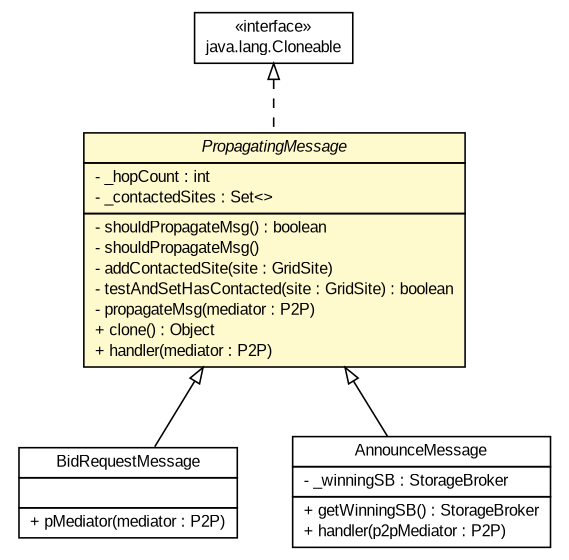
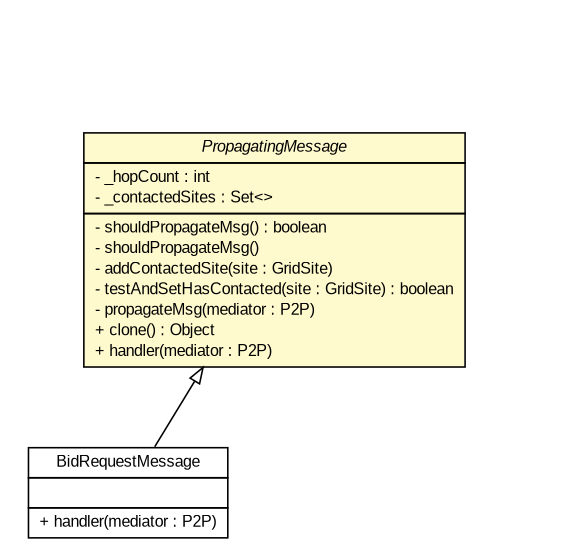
  digraph {
    nodesep=0.25
    ranksep=0.5
    node [fontcolor=black fontname=arial fontsize=10.0 shape=plaintext]
    edge [arrowtail=empty dir=back fontname=arial fontsize=10 headport=p labelfontname=arial labelfontsize=10 tailport=p]
    n1 [label=<<table title="org.edg.data.replication.optorsim.auctions.PropagatingMessage" border="0" cellborder="1" cellspacing="0" cellpadding="2" port="p" bgcolor="lemonChiffon" href="./PropagatingMessage.html"> 		<tr><td><table border="0" cellspacing="0" cellpadding="1"> <tr><td align="center" balign="center"><font face="arial italic"> PropagatingMessage </font></td></tr> 		</table></td></tr> 		<tr><td><table border="0" cellspacing="0" cellpadding="1"> <tr><td align="left" balign="left"> - _hopCount : int </td></tr> <tr><td align="left" balign="left"> - _contactedSites : Set&lt;&gt; </td></tr> 		</table></td></tr> 		<tr><td><table border="0" cellspacing="0" cellpadding="1"> <tr><td align="left" balign="left"> - shouldPropagateMsg() : boolean </td></tr> <tr><td align="left" balign="left"> - shouldPropagateMsg() </td></tr> <tr><td align="left" balign="left"> - addContactedSite(site : GridSite) </td></tr> <tr><td align="left" balign="left"> - testAndSetHasContacted(site : GridSite) : boolean </td></tr> <tr><td align="left" balign="left"> - propagateMsg(mediator : P2P) </td></tr> <tr><td align="left" balign="left"> + clone() : Object </td></tr> <tr><td align="left" balign="left"> + handler(mediator : P2P) </td></tr> 		</table></td></tr> 		</table>>]
-   n2 [label=<<table title="org.edg.data.replication.optorsim.auctions.BidRequestMessage" border="0" cellborder="1" cellspacing="0" cellpadding="2" port="p" href="./BidRequestMessage.html"> 		<tr><td><table border="0" cellspacing="0" cellpadding="1"> <tr><td align="center" balign="center"> BidRequestMessage </td></tr> 		</table></td></tr> 		<tr><td><table border="0" cellspacing="0" cellpadding="1"> <tr><td align="left" balign="left">  </td></tr> 		</table></td></tr> 		<tr><td><table border="0" cellspacing="0" cellpadding="1"> <tr><td align="left" balign="left"> + pMediator(mediator : P2P) </td></tr> 		</table></td></tr> 		</table>>]
-   n3 [label=<<table title="org.edg.data.replication.optorsim.auctions.AnnounceMessage" border="0" cellborder="1" cellspacing="0" cellpadding="2" port="p" href="./AnnounceMessage.html"> 		<tr><td><table border="0" cellspacing="0" cellpadding="1"> <tr><td align="center" balign="center"> AnnounceMessage </td></tr> 		</table></td></tr> 		<tr><td><table border="0" cellspacing="0" cellpadding="1"> <tr><td align="left" balign="left"> - _winningSB : StorageBroker </td></tr> 		</table></td></tr> 		<tr><td><table border="0" cellspacing="0" cellpadding="1"> <tr><td align="left" balign="left"> + getWinningSB() : StorageBroker </td></tr> <tr><td align="left" balign="left"> + handler(p2pMediator : P2P) </td></tr> 		</table></td></tr> 		</table>>]
-   n4 [label=<<table title="java.lang.Cloneable" border="0" cellborder="1" cellspacing="0" cellpadding="2" port="p" href="http://java.sun.com/j2se/1.4.2/docs/api/java/lang/Cloneable.html"> 		<tr><td><table border="0" cellspacing="0" cellpadding="1"> <tr><td align="center" balign="center"> &#171;interface&#187; </td></tr> <tr><td align="center" balign="center"> java.lang.Cloneable </td></tr> 		</table></td></tr> 		</table>>]
+   n2 [label=<<table title="org.edg.data.replication.optorsim.auctions.BidRequestMessage" border="0" cellborder="1" cellspacing="0" cellpadding="2" port="p" href="./BidRequestMessage.html"> 		<tr><td><table border="0" cellspacing="0" cellpadding="1"> <tr><td align="center" balign="center"> BidRequestMessage </td></tr> 		</table></td></tr> 		<tr><td><table border="0" cellspacing="0" cellpadding="1"> <tr><td align="left" balign="left">  </td></tr> 		</table></td></tr> 		<tr><td><table border="0" cellspacing="0" cellpadding="1"> <tr><td align="left" balign="left"> + handler(mediator : P2P) </td></tr> 		</table></td></tr> 		</table>>]
    n1 -> n2
-   n1 -> n3
-   n4 -> n1 [style=dashed]
  }
